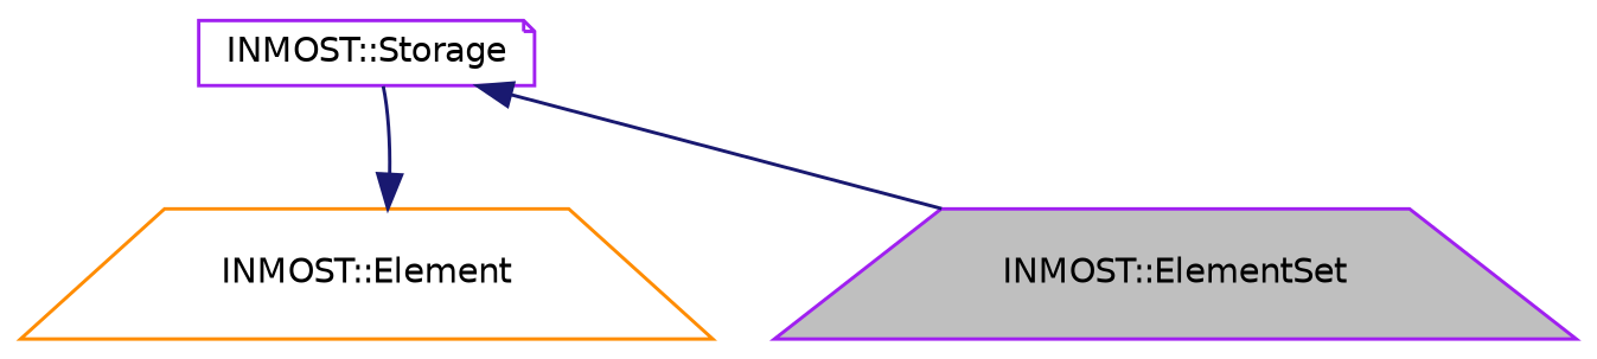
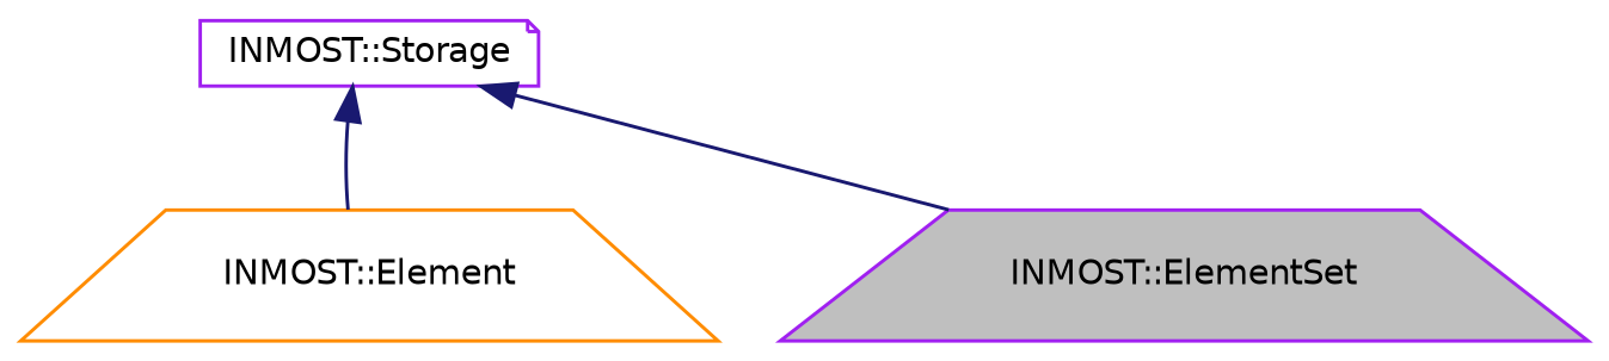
  digraph {
    node [color=purple fillcolor=white fontname=Helvetica fontsize=10 shape=trapezium style=filled]
    edge [color=midnightblue dir=back fontname=Helvetica fontsize=10 labelfontname=Helvetica labelfontsize=10 style=solid]
    n1 [fillcolor=grey75 fontcolor=black height=0.2 label="INMOST::ElementSet" width=0.4]
    n2 [color=darkorange height=0.2 label="INMOST::Element" width=0.4]
    n3 [height=0.2 label="INMOST::Storage" shape=note width=0.4]
    n3 -> n1
-   n2 -> n3
+   n3 -> n2
  }
